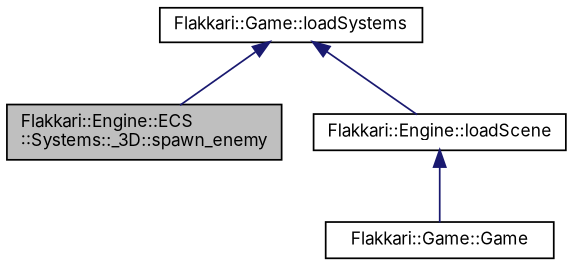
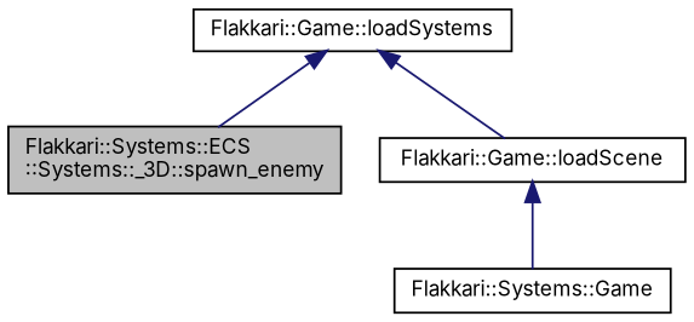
  digraph {
    fontname=Inter
    rankdir=TB
    node [color=black fillcolor=white fontname=Inter fontsize=10 shape=record style=filled]
    edge [color=midnightblue dir=back fontname=Inter fontsize=10 labelfontname=Helvetica labelfontsize=10 style=solid]
-   n1 [fillcolor=grey75 fontcolor=black height=0.2 label="Flakkari::Engine::ECS\l::Systems::_3D::spawn_enemy" width=0.4]
+   n1 [fillcolor=grey75 fontcolor=black height=0.2 label="Flakkari::Systems::ECS\l::Systems::_3D::spawn_enemy" width=0.4]
    n2 [height=0.2 label="Flakkari::Game::loadSystems" width=0.4]
-   n3 [height=0.2 label="Flakkari::Engine::loadScene" width=0.4]
-   n4 [height=0.2 label="Flakkari::Game::Game" width=0.4]
+   n3 [height=0.2 label="Flakkari::Game::loadScene" width=0.4]
+   n4 [height=0.2 label="Flakkari::Systems::Game" width=0.4]
    n2 -> n1
    n2 -> n3
    n3 -> n4
  }
